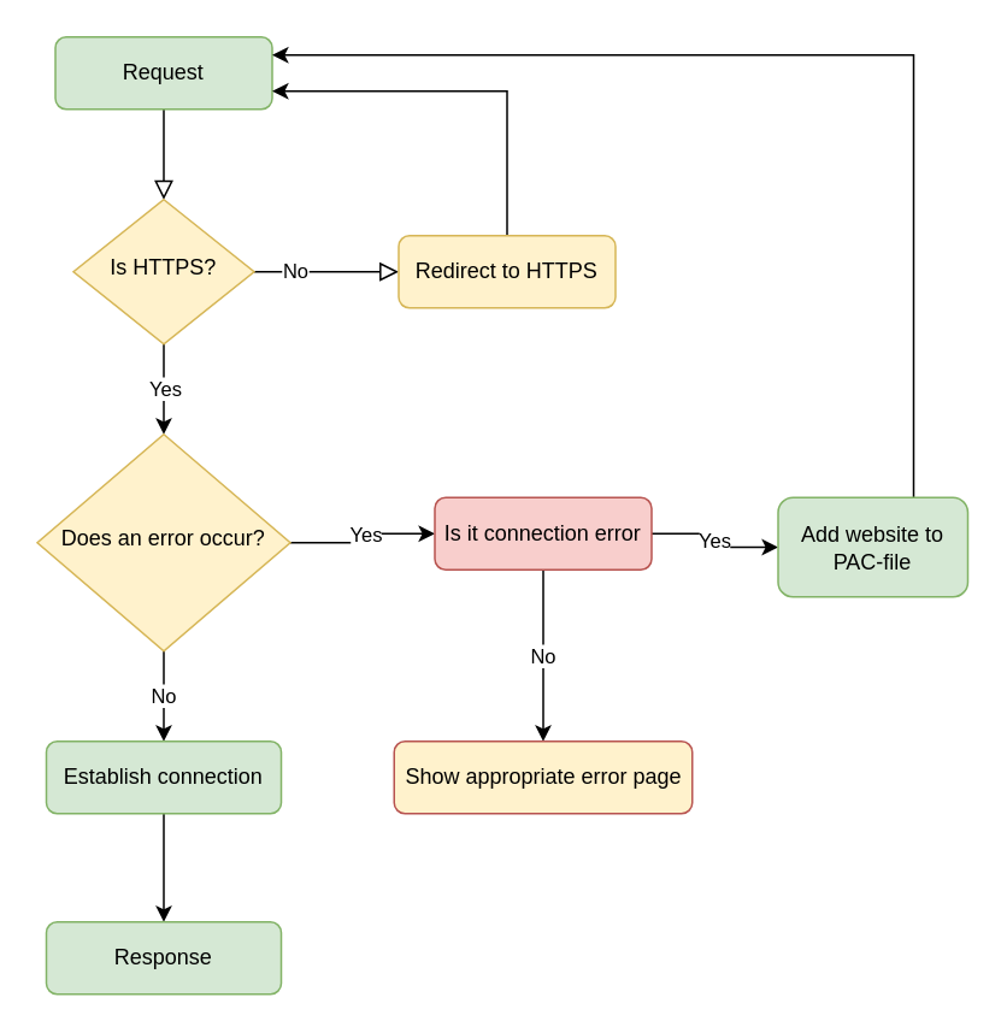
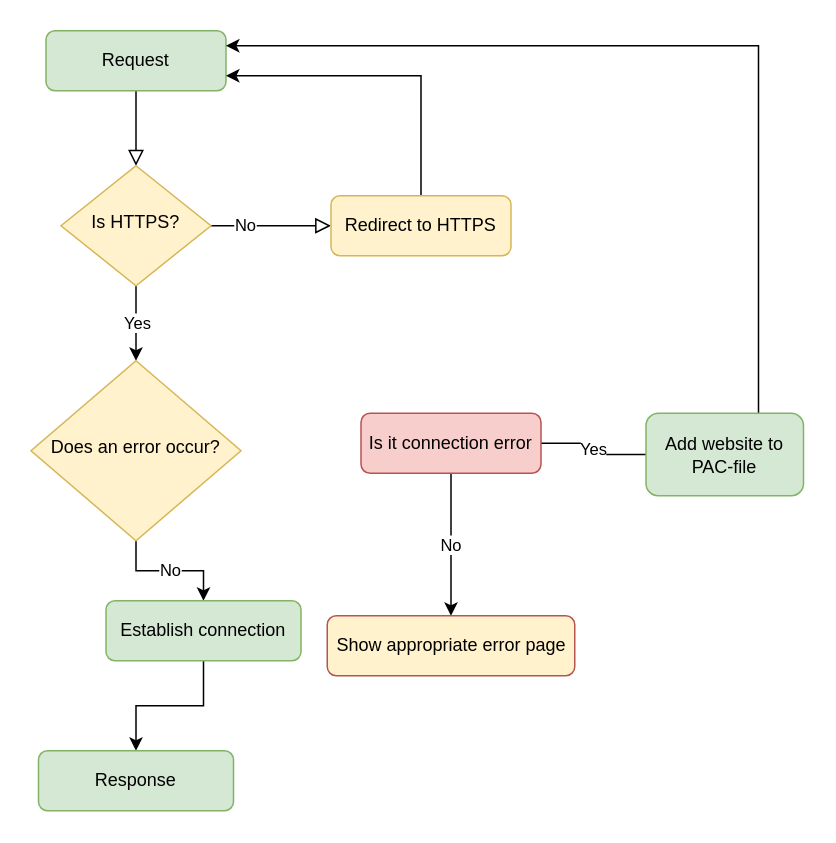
  <mxCell id="0" />
  <mxCell id="1" parent="0" />
  <mxCell id="2" value="" style="rounded=0;html=1;jettySize=auto;orthogonalLoop=1;fontSize=11;endArrow=block;endFill=0;endSize=8;strokeWidth=1;shadow=0;labelBackgroundColor=none;edgeStyle=orthogonalEdgeStyle;" parent="1" source="3" target="8" edge="1"><mxGeometry relative="1" as="geometry" /></mxCell>
  <mxCell id="3" value="Request" style="rounded=1;whiteSpace=wrap;html=1;fontSize=12;glass=0;strokeWidth=1;shadow=0;fillColor=#d5e8d4;strokeColor=#82b366;" parent="1" vertex="1"><mxGeometry x="30" y="20" width="120" height="40" as="geometry" /></mxCell>
  <mxCell id="4" value="" style="edgeStyle=orthogonalEdgeStyle;rounded=0;html=1;jettySize=auto;orthogonalLoop=1;fontSize=11;endArrow=block;endFill=0;endSize=8;strokeWidth=1;shadow=0;labelBackgroundColor=none;verticalAlign=middle;" parent="1" source="8" target="10" edge="1"><mxGeometry y="10" relative="1" as="geometry"><mxPoint as="offset" /></mxGeometry></mxCell>
  <mxCell id="5" value="No" style="edgeLabel;html=1;align=center;verticalAlign=middle;resizable=0;points=[];fontColor=default;" vertex="1" connectable="0" parent="4"><mxGeometry x="-0.45" y="1" relative="1" as="geometry"><mxPoint as="offset" /></mxGeometry></mxCell>
  <mxCell id="6" style="edgeStyle=orthogonalEdgeStyle;rounded=0;orthogonalLoop=1;jettySize=auto;html=1;entryX=0.5;entryY=0;entryDx=0;entryDy=0;labelBorderColor=none;fontColor=default;" edge="1" parent="1" source="8" target="14"><mxGeometry relative="1" as="geometry" /></mxCell>
  <mxCell id="7" value="Yes" style="edgeLabel;html=1;align=center;verticalAlign=middle;resizable=0;points=[];fontColor=default;" vertex="1" connectable="0" parent="6"><mxGeometry x="-0.04" relative="1" as="geometry"><mxPoint as="offset" /></mxGeometry></mxCell>
  <mxCell id="8" value="Is HTTPS?" style="rhombus;whiteSpace=wrap;html=1;shadow=0;fontFamily=Helvetica;fontSize=12;align=center;strokeWidth=1;spacing=6;spacingTop=-4;fillColor=#fff2cc;strokeColor=#d6b656;gradientColor=none;" parent="1" vertex="1"><mxGeometry x="40" y="110" width="100" height="80" as="geometry" /></mxCell>
  <mxCell id="9" style="edgeStyle=orthogonalEdgeStyle;rounded=0;orthogonalLoop=1;jettySize=auto;html=1;labelBorderColor=none;fontColor=default;entryX=1;entryY=0.75;entryDx=0;entryDy=0;" edge="1" parent="1" source="10" target="3"><mxGeometry relative="1" as="geometry"><mxPoint x="280" y="50" as="targetPoint" /><Array as="points"><mxPoint x="280" y="50" /></Array></mxGeometry></mxCell>
  <mxCell id="10" value="Redirect to HTTPS" style="rounded=1;whiteSpace=wrap;html=1;fontSize=12;glass=0;strokeWidth=1;shadow=0;fillColor=#fff2cc;strokeColor=#d6b656;" parent="1" vertex="1"><mxGeometry x="220" y="130" width="120" height="40" as="geometry" /></mxCell>
- <mxCell id="11" style="edgeStyle=orthogonalEdgeStyle;rounded=0;orthogonalLoop=1;jettySize=auto;html=1;entryX=0;entryY=0.5;entryDx=0;entryDy=0;labelBorderColor=none;fontColor=default;" edge="1" parent="1" source="14" target="19"><mxGeometry relative="1" as="geometry" /></mxCell>
- <mxCell id="12" value="Yes" style="edgeLabel;html=1;align=center;verticalAlign=middle;resizable=0;points=[];fontColor=default;" vertex="1" connectable="0" parent="11"><mxGeometry x="0.075" relative="1" as="geometry"><mxPoint as="offset" /></mxGeometry></mxCell>
  <mxCell id="13" value="No" style="edgeStyle=orthogonalEdgeStyle;rounded=0;orthogonalLoop=1;jettySize=auto;html=1;entryX=0.5;entryY=0;entryDx=0;entryDy=0;labelBorderColor=none;fontColor=default;" edge="1" parent="1" source="14" target="16"><mxGeometry relative="1" as="geometry" /></mxCell>
  <mxCell id="14" value="Does an error occur?" style="rhombus;whiteSpace=wrap;html=1;shadow=0;fontFamily=Helvetica;fontSize=12;align=center;strokeWidth=1;spacing=6;spacingTop=-4;fillColor=#fff2cc;strokeColor=#d6b656;" parent="1" vertex="1"><mxGeometry x="20" y="240" width="140" height="120" as="geometry" /></mxCell>
  <mxCell id="15" style="edgeStyle=orthogonalEdgeStyle;rounded=0;orthogonalLoop=1;jettySize=auto;html=1;entryX=0.5;entryY=0;entryDx=0;entryDy=0;" edge="1" parent="1" source="16" target="20"><mxGeometry relative="1" as="geometry" /></mxCell>
- <mxCell id="16" value="Establish connection" style="rounded=1;whiteSpace=wrap;html=1;fontSize=12;glass=0;strokeWidth=1;shadow=0;fillColor=#d5e8d4;strokeColor=#82b366;" parent="1" vertex="1"><mxGeometry x="25" y="410" width="130" height="40" as="geometry" /></mxCell>
+ <mxCell id="16" value="Establish connection" style="rounded=1;whiteSpace=wrap;html=1;fontSize=12;glass=0;strokeWidth=1;shadow=0;fillColor=#d5e8d4;strokeColor=#82b366;" parent="1" vertex="1"><mxGeometry x="70" y="400" width="130" height="40" as="geometry" /></mxCell>
  <mxCell id="17" value="No" style="edgeStyle=orthogonalEdgeStyle;rounded=0;orthogonalLoop=1;jettySize=auto;html=1;entryX=0.5;entryY=0;entryDx=0;entryDy=0;" edge="1" parent="1" source="19" target="23"><mxGeometry relative="1" as="geometry"><mxPoint x="300" y="380" as="targetPoint" /></mxGeometry></mxCell>
- <mxCell id="18" value="Yes" style="edgeStyle=orthogonalEdgeStyle;rounded=0;orthogonalLoop=1;jettySize=auto;html=1;entryX=0;entryY=0.5;entryDx=0;entryDy=0;labelBorderColor=none;fontColor=default;verticalAlign=middle;align=center;" edge="1" parent="1" source="19" target="22"><mxGeometry relative="1" as="geometry" /></mxCell>
+ <mxCell id="18" value="Yes" style="edgeStyle=orthogonalEdgeStyle;rounded=0;orthogonalLoop=1;jettySize=auto;html=1;entryX=0;entryY=0.5;entryDx=0;entryDy=0;labelBorderColor=none;fontColor=default;verticalAlign=middle;align=center;endArrow=none;" edge="1" parent="1" source="19" target="22"><mxGeometry relative="1" as="geometry" /></mxCell>
  <mxCell id="19" value="Is it connection error" style="rounded=1;whiteSpace=wrap;html=1;fontSize=12;glass=0;strokeWidth=1;shadow=0;fillColor=#f8cecc;strokeColor=#b85450;" parent="1" vertex="1"><mxGeometry x="240" y="275" width="120" height="40" as="geometry" /></mxCell>
- <mxCell id="20" value="Response" style="rounded=1;whiteSpace=wrap;html=1;fontSize=12;glass=0;strokeWidth=1;shadow=0;fillColor=#d5e8d4;strokeColor=#82b366;" vertex="1" parent="1"><mxGeometry x="25" y="510" width="130" height="40" as="geometry" /></mxCell>
+ <mxCell id="20" value="Response" style="rounded=1;whiteSpace=wrap;html=1;fontSize=12;glass=0;strokeWidth=1;shadow=0;fillColor=#d5e8d4;strokeColor=#82b366;" vertex="1" parent="1"><mxGeometry x="25" y="500" width="130" height="40" as="geometry" /></mxCell>
  <mxCell id="21" style="edgeStyle=orthogonalEdgeStyle;rounded=0;orthogonalLoop=1;jettySize=auto;html=1;labelBorderColor=none;fontColor=default;entryX=1;entryY=0.25;entryDx=0;entryDy=0;" edge="1" parent="1" source="22" target="3"><mxGeometry relative="1" as="geometry"><mxPoint x="505" y="20" as="targetPoint" /><Array as="points"><mxPoint x="505" y="30" /></Array></mxGeometry></mxCell>
  <mxCell id="22" value="Add website to PAC-file" style="rounded=1;whiteSpace=wrap;html=1;fontSize=12;glass=0;strokeWidth=1;shadow=0;fillColor=#d5e8d4;strokeColor=#82b366;" vertex="1" parent="1"><mxGeometry x="430" y="275" width="105" height="55" as="geometry" /></mxCell>
  <mxCell id="23" value="Show appropriate error page" style="rounded=1;whiteSpace=wrap;html=1;fontSize=12;glass=0;strokeWidth=1;shadow=0;fillColor=#fff2cc;strokeColor=#b85450;" vertex="1" parent="1"><mxGeometry x="217.5" y="410" width="165" height="40" as="geometry" /></mxCell>
